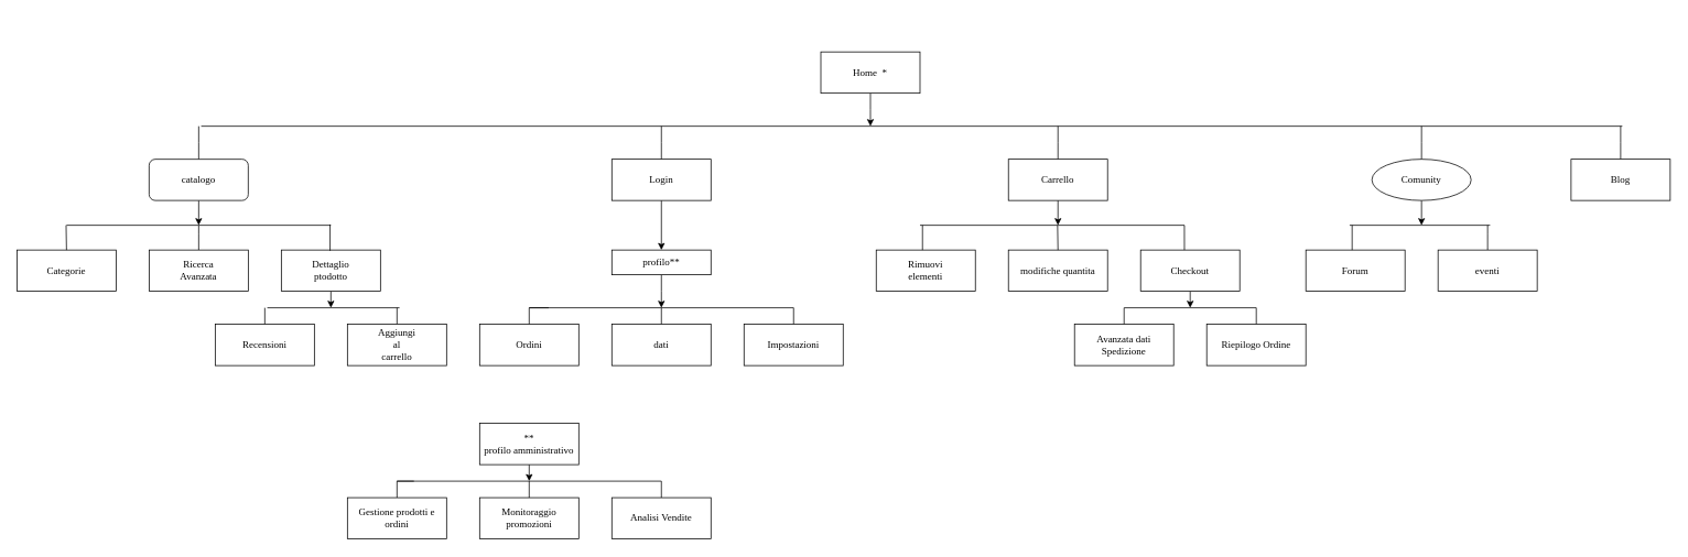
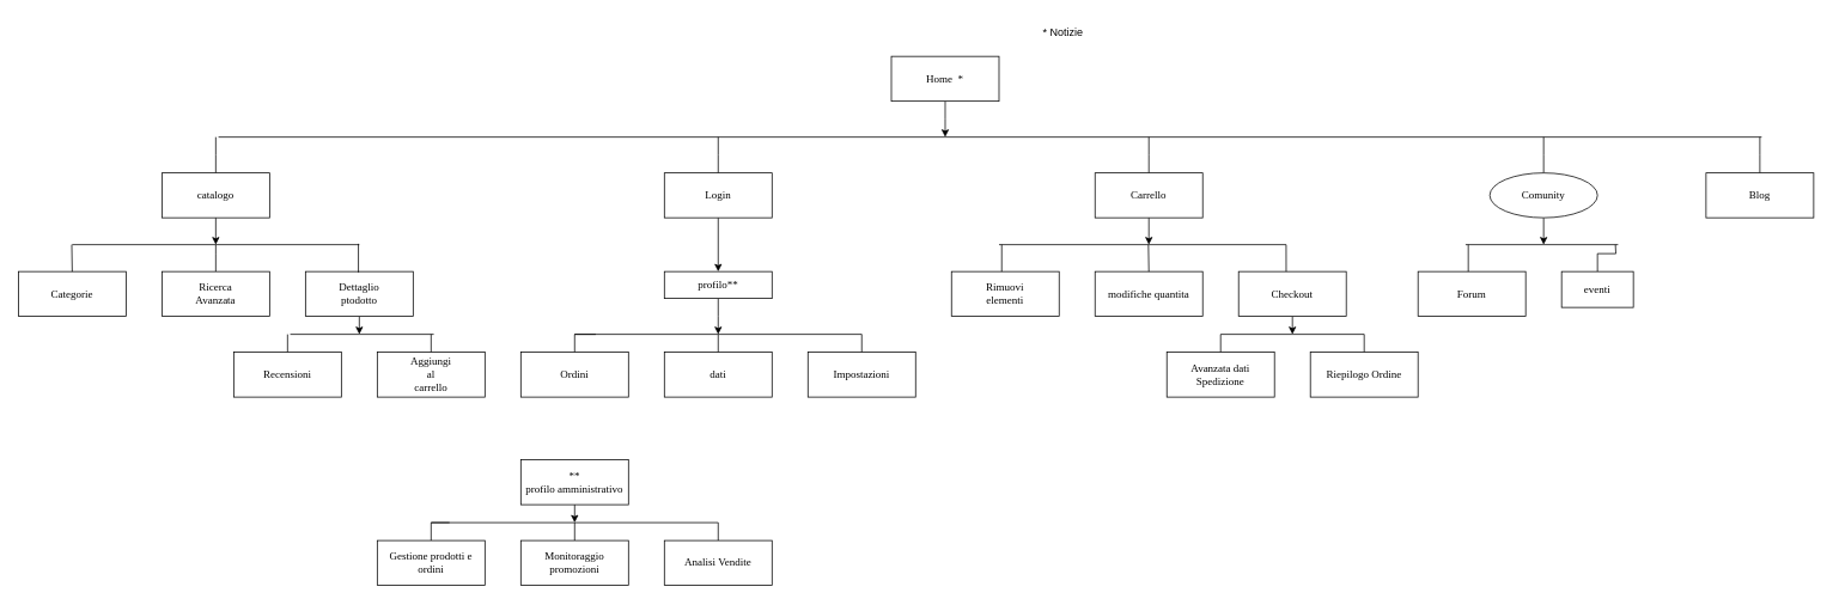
  <mxCell id="0" />
  <mxCell id="1" parent="0" />
  <mxCell id="2" style="edgeStyle=orthogonalEdgeStyle;rounded=0;orthogonalLoop=1;jettySize=auto;html=1;" parent="1" source="3" edge="1"><mxGeometry relative="1" as="geometry"><mxPoint x="1053" y="152" as="targetPoint" /></mxGeometry></mxCell>
  <mxCell id="3" value="Home&amp;nbsp; *" style="whiteSpace=wrap;html=1;rounded=0;shadow=0;comic=0;labelBackgroundColor=none;strokeWidth=1;fontFamily=Verdana;fontSize=12;align=center;" parent="1" vertex="1"><mxGeometry x="993" y="62" width="120" height="50" as="geometry" /></mxCell>
  <mxCell id="4" value="" style="edgeStyle=orthogonalEdgeStyle;rounded=0;orthogonalLoop=1;jettySize=auto;html=1;" parent="1" source="6" edge="1"><mxGeometry relative="1" as="geometry"><mxPoint x="240" y="272" as="targetPoint" /></mxGeometry></mxCell>
  <mxCell id="5" style="edgeStyle=orthogonalEdgeStyle;rounded=0;orthogonalLoop=1;jettySize=auto;html=1;endArrow=none;startFill=0;" parent="1" source="6" edge="1"><mxGeometry relative="1" as="geometry"><mxPoint x="240" y="152" as="targetPoint" /></mxGeometry></mxCell>
- <mxCell id="6" value="catalogo" style="whiteSpace=wrap;html=1;shadow=0;comic=0;labelBackgroundColor=none;strokeWidth=1;fontFamily=Verdana;fontSize=12;align=center;rounded=1;" parent="1" vertex="1"><mxGeometry x="180" y="192" width="120" height="50" as="geometry" /></mxCell>
+ <mxCell id="6" value="catalogo" style="whiteSpace=wrap;html=1;rounded=0;shadow=0;comic=0;labelBackgroundColor=none;strokeWidth=1;fontFamily=Verdana;fontSize=12;align=center;" parent="1" vertex="1"><mxGeometry x="180" y="192" width="120" height="50" as="geometry" /></mxCell>
  <mxCell id="7" style="edgeStyle=orthogonalEdgeStyle;rounded=0;orthogonalLoop=1;jettySize=auto;html=1;entryX=0.5;entryY=0;entryDx=0;entryDy=0;" parent="1" source="9" target="24" edge="1"><mxGeometry relative="1" as="geometry" /></mxCell>
  <mxCell id="8" style="edgeStyle=orthogonalEdgeStyle;rounded=0;orthogonalLoop=1;jettySize=auto;html=1;endArrow=none;startFill=0;" parent="1" source="9" edge="1"><mxGeometry relative="1" as="geometry"><mxPoint x="800" y="152" as="targetPoint" /></mxGeometry></mxCell>
  <mxCell id="9" value="Login" style="whiteSpace=wrap;html=1;rounded=0;shadow=0;comic=0;labelBackgroundColor=none;strokeWidth=1;fontFamily=Verdana;fontSize=12;align=center;" parent="1" vertex="1"><mxGeometry x="740" y="192" width="120" height="50" as="geometry" /></mxCell>
  <mxCell id="10" style="edgeStyle=orthogonalEdgeStyle;rounded=0;orthogonalLoop=1;jettySize=auto;html=1;" parent="1" source="12" edge="1"><mxGeometry relative="1" as="geometry"><mxPoint x="1280" y="272" as="targetPoint" /></mxGeometry></mxCell>
  <mxCell id="11" style="edgeStyle=orthogonalEdgeStyle;rounded=0;orthogonalLoop=1;jettySize=auto;html=1;endArrow=none;startFill=0;" parent="1" source="12" edge="1"><mxGeometry relative="1" as="geometry"><mxPoint x="1280" y="152" as="targetPoint" /></mxGeometry></mxCell>
  <mxCell id="12" value="Carrello" style="whiteSpace=wrap;html=1;rounded=0;shadow=0;comic=0;labelBackgroundColor=none;strokeWidth=1;fontFamily=Verdana;fontSize=12;align=center;" parent="1" vertex="1"><mxGeometry x="1220" y="192" width="120" height="50" as="geometry" /></mxCell>
  <mxCell id="13" style="edgeStyle=orthogonalEdgeStyle;rounded=0;orthogonalLoop=1;jettySize=auto;html=1;endArrow=none;startFill=0;" parent="1" source="15" edge="1"><mxGeometry relative="1" as="geometry"><mxPoint x="1720" y="152" as="targetPoint" /></mxGeometry></mxCell>
  <mxCell id="14" style="edgeStyle=orthogonalEdgeStyle;rounded=0;orthogonalLoop=1;jettySize=auto;html=1;" parent="1" source="15" edge="1"><mxGeometry relative="1" as="geometry"><mxPoint x="1720" y="272" as="targetPoint" /></mxGeometry></mxCell>
  <mxCell id="15" value="Comunity" style="ellipse;whiteSpace=wrap;html=1;shadow=0;comic=0;labelBackgroundColor=none;strokeWidth=1;fontFamily=Verdana;fontSize=12;align=center;" parent="1" vertex="1"><mxGeometry x="1660" y="192" width="120" height="50" as="geometry" /></mxCell>
  <mxCell id="16" style="edgeStyle=orthogonalEdgeStyle;rounded=0;orthogonalLoop=1;jettySize=auto;html=1;endArrow=none;startFill=0;" parent="1" source="17" edge="1"><mxGeometry relative="1" as="geometry"><mxPoint x="1961" y="152" as="targetPoint" /></mxGeometry></mxCell>
  <mxCell id="17" value="Blog" style="whiteSpace=wrap;html=1;rounded=0;shadow=0;comic=0;labelBackgroundColor=none;strokeWidth=1;fontFamily=Verdana;fontSize=12;align=center;" parent="1" vertex="1"><mxGeometry x="1901" y="192" width="120" height="50" as="geometry" /></mxCell>
  <mxCell id="18" value="Categorie" style="whiteSpace=wrap;html=1;rounded=0;shadow=0;comic=0;labelBackgroundColor=none;strokeWidth=1;fontFamily=Verdana;fontSize=12;align=center;" parent="1" vertex="1"><mxGeometry x="20" y="302" width="120" height="50" as="geometry" /></mxCell>
  <mxCell id="19" style="edgeStyle=orthogonalEdgeStyle;rounded=0;orthogonalLoop=1;jettySize=auto;html=1;endArrow=none;startFill=0;" parent="1" source="20" edge="1"><mxGeometry relative="1" as="geometry"><mxPoint x="240" y="272" as="targetPoint" /></mxGeometry></mxCell>
  <mxCell id="20" value="&lt;div&gt;Ricerca&lt;/div&gt;&lt;div&gt;Avanzata&lt;/div&gt;" style="whiteSpace=wrap;html=1;rounded=0;shadow=0;comic=0;labelBackgroundColor=none;strokeWidth=1;fontFamily=Verdana;fontSize=12;align=center;" parent="1" vertex="1"><mxGeometry x="180" y="302" width="120" height="50" as="geometry" /></mxCell>
  <mxCell id="21" style="edgeStyle=orthogonalEdgeStyle;rounded=0;orthogonalLoop=1;jettySize=auto;html=1;" parent="1" source="22" edge="1"><mxGeometry relative="1" as="geometry"><mxPoint x="400" y="372" as="targetPoint" /></mxGeometry></mxCell>
  <mxCell id="22" value="&lt;div&gt;Dettaglio&lt;/div&gt;&lt;div&gt;ptodotto&lt;/div&gt;" style="whiteSpace=wrap;html=1;rounded=0;shadow=0;comic=0;labelBackgroundColor=none;strokeWidth=1;fontFamily=Verdana;fontSize=12;align=center;" parent="1" vertex="1"><mxGeometry x="340" y="302" width="120" height="50" as="geometry" /></mxCell>
  <mxCell id="23" style="edgeStyle=orthogonalEdgeStyle;rounded=0;orthogonalLoop=1;jettySize=auto;html=1;strokeColor=default;startArrow=none;startFill=0;endArrow=classic;endFill=1;" parent="1" source="24" edge="1"><mxGeometry relative="1" as="geometry"><mxPoint x="800" y="372" as="targetPoint" /></mxGeometry></mxCell>
  <mxCell id="24" value="profilo**" style="whiteSpace=wrap;html=1;rounded=0;shadow=0;comic=0;labelBackgroundColor=none;strokeWidth=1;fontFamily=Verdana;fontSize=12;align=center;" parent="1" vertex="1"><mxGeometry x="740" y="302" width="120" height="30" as="geometry" /></mxCell>
  <mxCell id="25" value="modifiche quantita" style="whiteSpace=wrap;html=1;rounded=0;shadow=0;comic=0;labelBackgroundColor=none;strokeWidth=1;fontFamily=Verdana;fontSize=12;align=center;" parent="1" vertex="1"><mxGeometry x="1220" y="302" width="120" height="50" as="geometry" /></mxCell>
  <mxCell id="26" value="&lt;div&gt;Rimuovi&lt;/div&gt;&lt;div&gt;elementi&lt;/div&gt;" style="whiteSpace=wrap;html=1;rounded=0;shadow=0;comic=0;labelBackgroundColor=none;strokeWidth=1;fontFamily=Verdana;fontSize=12;align=center;" parent="1" vertex="1"><mxGeometry x="1060" y="302" width="120" height="50" as="geometry" /></mxCell>
  <mxCell id="27" style="edgeStyle=orthogonalEdgeStyle;rounded=0;orthogonalLoop=1;jettySize=auto;html=1;" parent="1" source="28" edge="1"><mxGeometry relative="1" as="geometry"><mxPoint x="1440" y="372" as="targetPoint" /></mxGeometry></mxCell>
  <mxCell id="28" value="Checkout" style="whiteSpace=wrap;html=1;rounded=0;shadow=0;comic=0;labelBackgroundColor=none;strokeWidth=1;fontFamily=Verdana;fontSize=12;align=center;" parent="1" vertex="1"><mxGeometry x="1380" y="302" width="120" height="50" as="geometry" /></mxCell>
  <mxCell id="29" value="Forum" style="whiteSpace=wrap;html=1;rounded=0;shadow=0;comic=0;labelBackgroundColor=none;strokeWidth=1;fontFamily=Verdana;fontSize=12;align=center;" parent="1" vertex="1"><mxGeometry x="1580" y="302" width="120" height="50" as="geometry" /></mxCell>
  <mxCell id="30" style="edgeStyle=orthogonalEdgeStyle;rounded=0;orthogonalLoop=1;jettySize=auto;html=1;endArrow=none;startFill=0;" parent="1" source="31" edge="1"><mxGeometry relative="1" as="geometry"><mxPoint x="1800" y="272" as="targetPoint" /></mxGeometry></mxCell>
- <mxCell id="31" value="eventi" style="whiteSpace=wrap;html=1;rounded=0;shadow=0;comic=0;labelBackgroundColor=none;strokeWidth=1;fontFamily=Verdana;fontSize=12;align=center;" parent="1" vertex="1"><mxGeometry x="1740" y="302" width="120" height="50" as="geometry" /></mxCell>
+ <mxCell id="31" value="eventi" style="whiteSpace=wrap;html=1;rounded=0;shadow=0;comic=0;labelBackgroundColor=none;strokeWidth=1;fontFamily=Verdana;fontSize=12;align=center;" parent="1" vertex="1"><mxGeometry x="1740" y="302" width="80" height="40" as="geometry" /></mxCell>
  <mxCell id="32" style="edgeStyle=orthogonalEdgeStyle;rounded=0;orthogonalLoop=1;jettySize=auto;html=1;endArrow=none;startFill=0;" parent="1" source="33" edge="1"><mxGeometry relative="1" as="geometry"><mxPoint x="320" y="372" as="targetPoint" /></mxGeometry></mxCell>
  <mxCell id="33" value="Recensioni" style="whiteSpace=wrap;html=1;rounded=0;shadow=0;comic=0;labelBackgroundColor=none;strokeWidth=1;fontFamily=Verdana;fontSize=12;align=center;" parent="1" vertex="1"><mxGeometry x="260" y="392" width="120" height="50" as="geometry" /></mxCell>
  <mxCell id="34" style="edgeStyle=orthogonalEdgeStyle;rounded=0;orthogonalLoop=1;jettySize=auto;html=1;endArrow=none;startFill=0;" parent="1" source="35" edge="1"><mxGeometry relative="1" as="geometry"><mxPoint x="480" y="372" as="targetPoint" /></mxGeometry></mxCell>
  <mxCell id="35" value="&lt;div&gt;Aggiungi&lt;/div&gt;&lt;div&gt;al&lt;/div&gt;&lt;div&gt;carrello&lt;/div&gt;" style="whiteSpace=wrap;html=1;rounded=0;shadow=0;comic=0;labelBackgroundColor=none;strokeWidth=1;fontFamily=Verdana;fontSize=12;align=center;" parent="1" vertex="1"><mxGeometry x="420" y="392" width="120" height="50" as="geometry" /></mxCell>
  <mxCell id="36" style="edgeStyle=orthogonalEdgeStyle;rounded=0;orthogonalLoop=1;jettySize=auto;html=1;endArrow=none;startFill=0;" parent="1" source="37" edge="1"><mxGeometry relative="1" as="geometry"><mxPoint x="663" y="372" as="targetPoint" /></mxGeometry></mxCell>
  <mxCell id="37" value="Ordini" style="whiteSpace=wrap;html=1;rounded=0;shadow=0;comic=0;labelBackgroundColor=none;strokeWidth=1;fontFamily=Verdana;fontSize=12;align=center;" parent="1" vertex="1"><mxGeometry x="580" y="392" width="120" height="50" as="geometry" /></mxCell>
  <mxCell id="38" style="edgeStyle=orthogonalEdgeStyle;rounded=0;orthogonalLoop=1;jettySize=auto;html=1;endArrow=none;startFill=0;" parent="1" source="39" edge="1"><mxGeometry relative="1" as="geometry"><mxPoint x="800" y="372" as="targetPoint" /></mxGeometry></mxCell>
  <mxCell id="39" value="dati" style="whiteSpace=wrap;html=1;rounded=0;shadow=0;comic=0;labelBackgroundColor=none;strokeWidth=1;fontFamily=Verdana;fontSize=12;align=center;" parent="1" vertex="1"><mxGeometry x="740" y="392" width="120" height="50" as="geometry" /></mxCell>
  <mxCell id="40" style="edgeStyle=orthogonalEdgeStyle;rounded=0;orthogonalLoop=1;jettySize=auto;html=1;endArrow=none;startFill=0;" parent="1" source="41" edge="1"><mxGeometry relative="1" as="geometry"><mxPoint x="960" y="372" as="targetPoint" /></mxGeometry></mxCell>
  <mxCell id="41" value="Impostazioni" style="whiteSpace=wrap;html=1;rounded=0;shadow=0;comic=0;labelBackgroundColor=none;strokeWidth=1;fontFamily=Verdana;fontSize=12;align=center;" parent="1" vertex="1"><mxGeometry x="900" y="392" width="120" height="50" as="geometry" /></mxCell>
  <mxCell id="42" style="edgeStyle=orthogonalEdgeStyle;rounded=0;orthogonalLoop=1;jettySize=auto;html=1;endArrow=none;startFill=0;" parent="1" source="43" edge="1"><mxGeometry relative="1" as="geometry"><mxPoint x="1360" y="372" as="targetPoint" /></mxGeometry></mxCell>
  <mxCell id="43" value="Avanzata dati Spedizione" style="whiteSpace=wrap;html=1;rounded=0;shadow=0;comic=0;labelBackgroundColor=none;strokeWidth=1;fontFamily=Verdana;fontSize=12;align=center;" parent="1" vertex="1"><mxGeometry x="1300" y="392" width="120" height="50" as="geometry" /></mxCell>
  <mxCell id="44" style="edgeStyle=orthogonalEdgeStyle;rounded=0;orthogonalLoop=1;jettySize=auto;html=1;endArrow=none;startFill=0;" parent="1" source="45" edge="1"><mxGeometry relative="1" as="geometry"><mxPoint x="1520" y="372" as="targetPoint" /></mxGeometry></mxCell>
  <mxCell id="45" value="Riepilogo Ordine" style="whiteSpace=wrap;html=1;rounded=0;shadow=0;comic=0;labelBackgroundColor=none;strokeWidth=1;fontFamily=Verdana;fontSize=12;align=center;" parent="1" vertex="1"><mxGeometry x="1460" y="392" width="120" height="50" as="geometry" /></mxCell>
  <mxCell id="46" value="" style="endArrow=none;html=1;rounded=0;" parent="1" edge="1"><mxGeometry width="50" height="50" relative="1" as="geometry"><mxPoint x="80" y="272" as="sourcePoint" /><mxPoint x="400" y="272" as="targetPoint" /></mxGeometry></mxCell>
  <mxCell id="47" value="" style="endArrow=none;html=1;rounded=0;exitX=0.5;exitY=0;exitDx=0;exitDy=0;" parent="1" source="18" edge="1"><mxGeometry width="50" height="50" relative="1" as="geometry"><mxPoint x="79.5" y="332" as="sourcePoint" /><mxPoint x="79.5" y="272" as="targetPoint" /></mxGeometry></mxCell>
  <mxCell id="48" value="" style="endArrow=none;html=1;rounded=0;" parent="1" edge="1"><mxGeometry width="50" height="50" relative="1" as="geometry"><mxPoint x="399" y="303" as="sourcePoint" /><mxPoint x="399" y="271" as="targetPoint" /></mxGeometry></mxCell>
  <mxCell id="49" value="" style="endArrow=none;html=1;rounded=0;" parent="1" edge="1"><mxGeometry width="50" height="50" relative="1" as="geometry"><mxPoint x="1113" y="272" as="sourcePoint" /><mxPoint x="1433" y="272" as="targetPoint" /></mxGeometry></mxCell>
  <mxCell id="50" value="" style="endArrow=none;html=1;rounded=0;" parent="1" edge="1"><mxGeometry width="50" height="50" relative="1" as="geometry"><mxPoint x="1116" y="302" as="sourcePoint" /><mxPoint x="1116" y="272" as="targetPoint" /></mxGeometry></mxCell>
  <mxCell id="51" value="" style="endArrow=none;html=1;rounded=0;exitX=0.5;exitY=0;exitDx=0;exitDy=0;" parent="1" source="25" edge="1"><mxGeometry width="50" height="50" relative="1" as="geometry"><mxPoint x="1279.5" y="422" as="sourcePoint" /><mxPoint x="1279.5" y="272" as="targetPoint" /></mxGeometry></mxCell>
  <mxCell id="52" value="" style="endArrow=none;html=1;rounded=0;exitX=0.442;exitY=0;exitDx=0;exitDy=0;exitPerimeter=0;" parent="1" source="28" edge="1"><mxGeometry width="50" height="50" relative="1" as="geometry"><mxPoint x="1433" y="312" as="sourcePoint" /><mxPoint x="1433" y="272" as="targetPoint" /></mxGeometry></mxCell>
  <mxCell id="53" value="" style="endArrow=none;html=1;rounded=0;" parent="1" edge="1"><mxGeometry width="50" height="50" relative="1" as="geometry"><mxPoint x="1633" y="272" as="sourcePoint" /><mxPoint x="1803" y="272" as="targetPoint" /></mxGeometry></mxCell>
  <mxCell id="54" value="" style="endArrow=none;html=1;rounded=0;" parent="1" edge="1"><mxGeometry width="50" height="50" relative="1" as="geometry"><mxPoint x="1636" y="302" as="sourcePoint" /><mxPoint x="1636" y="272" as="targetPoint" /></mxGeometry></mxCell>
  <mxCell id="55" value="" style="endArrow=none;html=1;rounded=0;" parent="1" edge="1"><mxGeometry width="50" height="50" relative="1" as="geometry"><mxPoint x="640" y="372" as="sourcePoint" /><mxPoint x="960" y="372" as="targetPoint" /></mxGeometry></mxCell>
  <mxCell id="56" value="" style="endArrow=none;html=1;rounded=0;" parent="1" edge="1"><mxGeometry width="50" height="50" relative="1" as="geometry"><mxPoint x="323" y="372" as="sourcePoint" /><mxPoint x="483" y="372" as="targetPoint" /></mxGeometry></mxCell>
  <mxCell id="57" value="" style="endArrow=none;html=1;rounded=0;" parent="1" edge="1"><mxGeometry width="50" height="50" relative="1" as="geometry"><mxPoint x="1360" y="372" as="sourcePoint" /><mxPoint x="1520" y="372" as="targetPoint" /></mxGeometry></mxCell>
  <mxCell id="58" value="" style="endArrow=none;html=1;rounded=0;" parent="1" edge="1"><mxGeometry width="50" height="50" relative="1" as="geometry"><mxPoint x="243" y="152" as="sourcePoint" /><mxPoint x="1963" y="152" as="targetPoint" /></mxGeometry></mxCell>
  <mxCell id="59" style="edgeStyle=orthogonalEdgeStyle;rounded=0;orthogonalLoop=1;jettySize=auto;html=1;strokeColor=default;startArrow=none;startFill=0;endArrow=classic;endFill=1;" parent="1" source="60" edge="1"><mxGeometry relative="1" as="geometry"><mxPoint x="640" y="582" as="targetPoint" /></mxGeometry></mxCell>
  <mxCell id="60" value="&lt;div&gt;**&lt;/div&gt;&lt;div&gt;profilo amministrativo&lt;/div&gt;" style="whiteSpace=wrap;html=1;rounded=0;shadow=0;comic=0;labelBackgroundColor=none;strokeWidth=1;fontFamily=Verdana;fontSize=12;align=center;" parent="1" vertex="1"><mxGeometry x="580" y="512" width="120" height="50" as="geometry" /></mxCell>
  <mxCell id="61" style="edgeStyle=orthogonalEdgeStyle;rounded=0;orthogonalLoop=1;jettySize=auto;html=1;endArrow=none;startFill=0;" parent="1" source="62" edge="1"><mxGeometry relative="1" as="geometry"><mxPoint x="500" y="582" as="targetPoint" /></mxGeometry></mxCell>
  <mxCell id="62" value="Gestione prodotti e ordini" style="whiteSpace=wrap;html=1;rounded=0;shadow=0;comic=0;labelBackgroundColor=none;strokeWidth=1;fontFamily=Verdana;fontSize=12;align=center;" parent="1" vertex="1"><mxGeometry x="420" y="602" width="120" height="50" as="geometry" /></mxCell>
  <mxCell id="63" style="edgeStyle=orthogonalEdgeStyle;rounded=0;orthogonalLoop=1;jettySize=auto;html=1;endArrow=none;startFill=0;" parent="1" source="64" edge="1"><mxGeometry relative="1" as="geometry"><mxPoint x="640" y="582" as="targetPoint" /></mxGeometry></mxCell>
  <mxCell id="64" value="Monitoraggio promozioni" style="whiteSpace=wrap;html=1;rounded=0;shadow=0;comic=0;labelBackgroundColor=none;strokeWidth=1;fontFamily=Verdana;fontSize=12;align=center;" parent="1" vertex="1"><mxGeometry x="580" y="602" width="120" height="50" as="geometry" /></mxCell>
  <mxCell id="65" style="edgeStyle=orthogonalEdgeStyle;rounded=0;orthogonalLoop=1;jettySize=auto;html=1;endArrow=none;startFill=0;" parent="1" source="66" edge="1"><mxGeometry relative="1" as="geometry"><mxPoint x="800" y="582" as="targetPoint" /></mxGeometry></mxCell>
  <mxCell id="66" value="Analisi Vendite" style="whiteSpace=wrap;html=1;rounded=0;shadow=0;comic=0;labelBackgroundColor=none;strokeWidth=1;fontFamily=Verdana;fontSize=12;align=center;" parent="1" vertex="1"><mxGeometry x="740" y="602" width="120" height="50" as="geometry" /></mxCell>
  <mxCell id="67" value="" style="endArrow=none;html=1;rounded=0;" parent="1" edge="1"><mxGeometry width="50" height="50" relative="1" as="geometry"><mxPoint x="480" y="582" as="sourcePoint" /><mxPoint x="800" y="582" as="targetPoint" /></mxGeometry></mxCell>
+ <mxCell id="68" value="&lt;div&gt;* Notizie&lt;/div&gt;" style="text;html=1;align=center;verticalAlign=middle;resizable=0;points=[];autosize=1;strokeColor=none;fillColor=none;" parent="1" vertex="1"><mxGeometry x="1149" y="20" width="70" height="30" as="geometry" /></mxCell>
